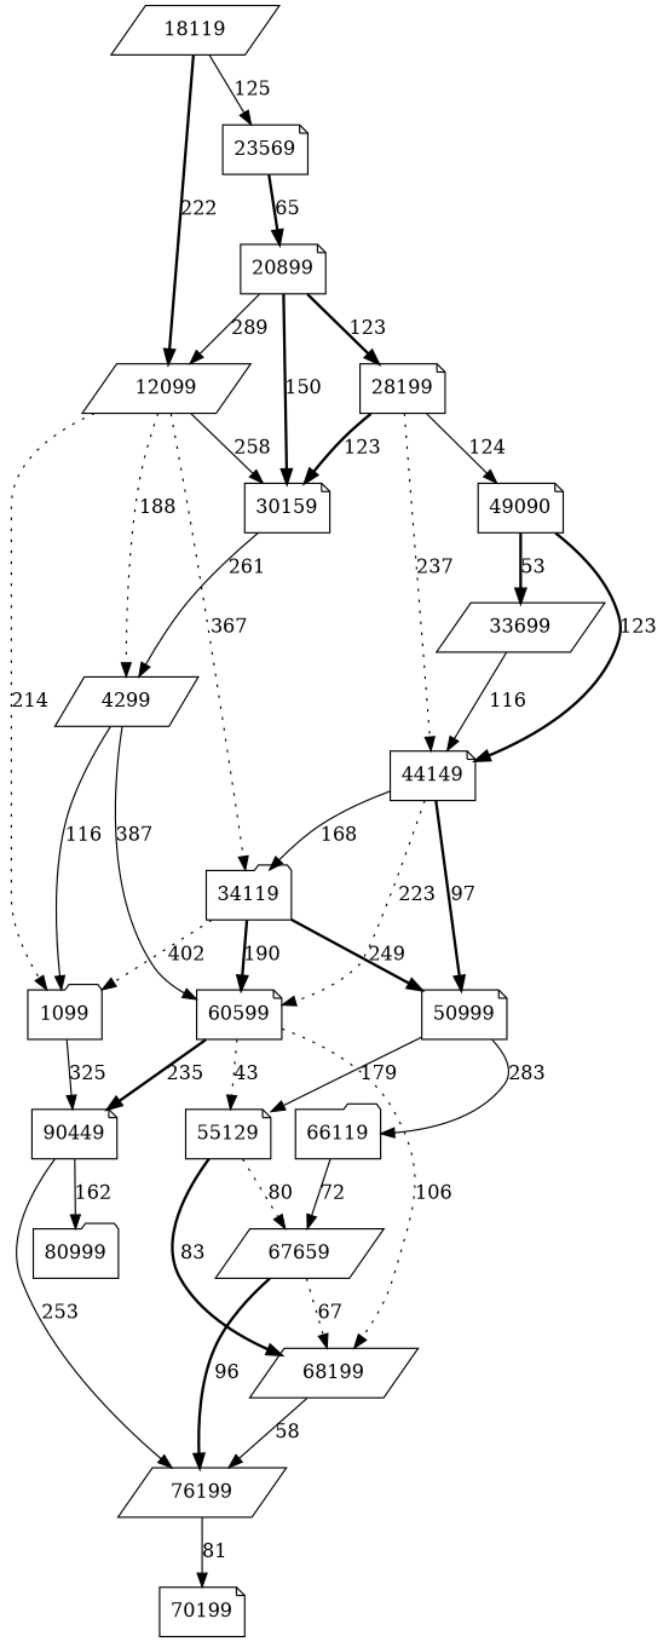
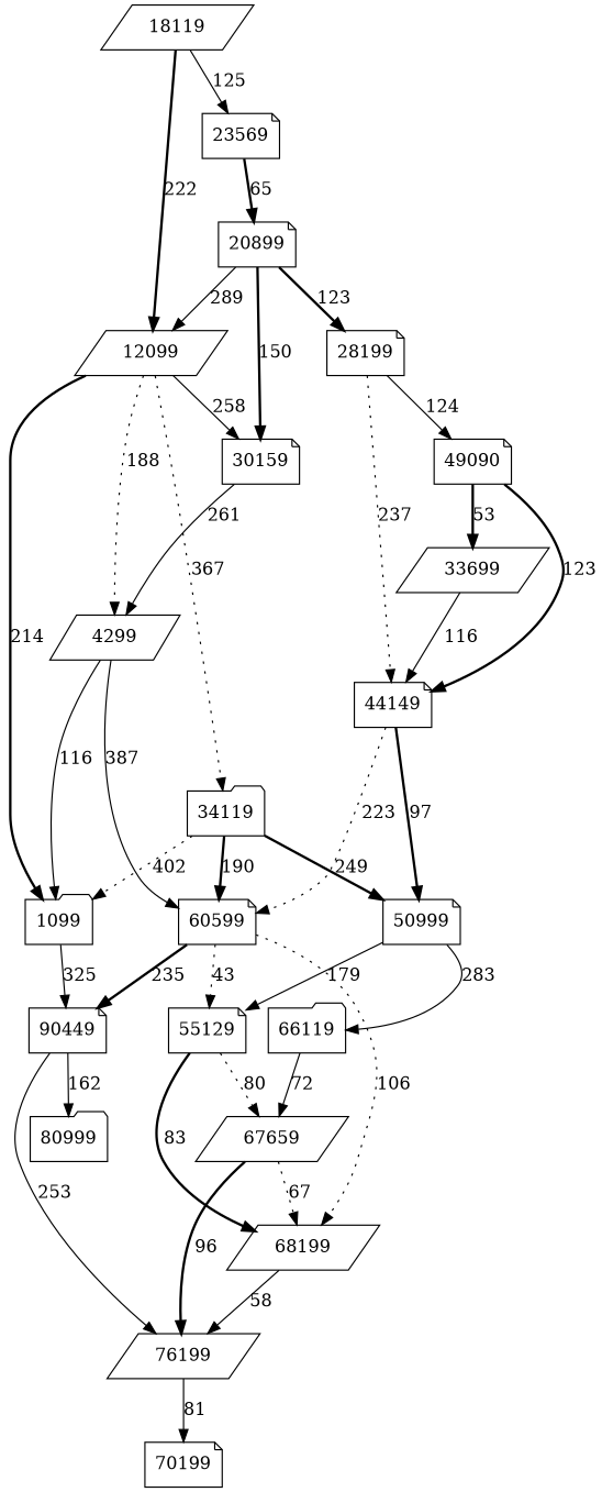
  digraph {
    node [shape=note]
    edge [style=solid]
    1099 [shape=folder]
    90449
    76199 [shape=parallelogram]
    80999 [shape=folder]
    70199
    4299 [shape=parallelogram]
    60599
    55129
    68199 [shape=parallelogram]
    67659 [shape=parallelogram]
    12099 [shape=parallelogram]
    30159
    34119 [shape=folder]
    50999
    49090
    44149
    33699 [shape=parallelogram]
    66119 [shape=folder]
    18119 [shape=parallelogram]
    23569
    n21 [label=20899]
    28199
    1099 -> 90449 [label=325]
    90449 -> 76199 [label=253]
    90449 -> 80999 [label=162]
    76199 -> 70199 [label=81]
    4299 -> 1099 [label=116]
    4299 -> 60599 [label=387]
    60599 -> 90449 [label=235 style=bold]
    60599 -> 55129 [label=43 style=dotted]
    60599 -> 68199 [label=106 style=dotted]
    55129 -> 68199 [label=83 style=bold]
    55129 -> 67659 [label=80 style=dotted]
    68199 -> 76199 [label=58]
    67659 -> 76199 [label=96 style=bold]
    67659 -> 68199 [label=67 style=dotted]
-   12099 -> 1099 [label=214 style=dotted]
+   12099 -> 1099 [label=214 style=bold]
    12099 -> 4299 [label=188 style=dotted]
    12099 -> 30159 [label=258]
    12099 -> 34119 [label=367 style=dotted]
    30159 -> 4299 [label=261]
    34119 -> 1099 [label=402 style=dotted]
    34119 -> 60599 [label=190 style=bold]
    34119 -> 50999 [label=249 style=bold]
    50999 -> 55129 [label=179]
    50999 -> 66119 [label=283]
    49090 -> 44149 [label=123 style=bold]
    49090 -> 33699 [label=53 style=bold]
    44149 -> 60599 [label=223 style=dotted]
-   44149 -> 34119 [label=168]
    44149 -> 50999 [label=97 style=bold]
    33699 -> 44149 [label=116]
    66119 -> 67659 [label=72]
    18119 -> 12099 [label=222 style=bold]
    18119 -> 23569 [label=125]
    23569 -> n21 [label=65 style=bold]
    n21 -> 12099 [label=289]
    n21 -> 30159 [label=150 style=bold]
    n21 -> 28199 [label=123 style=bold]
-   28199 -> 30159 [label=123 style=bold]
    28199 -> 49090 [label=124]
    28199 -> 44149 [label=237 style=dotted]
  }
